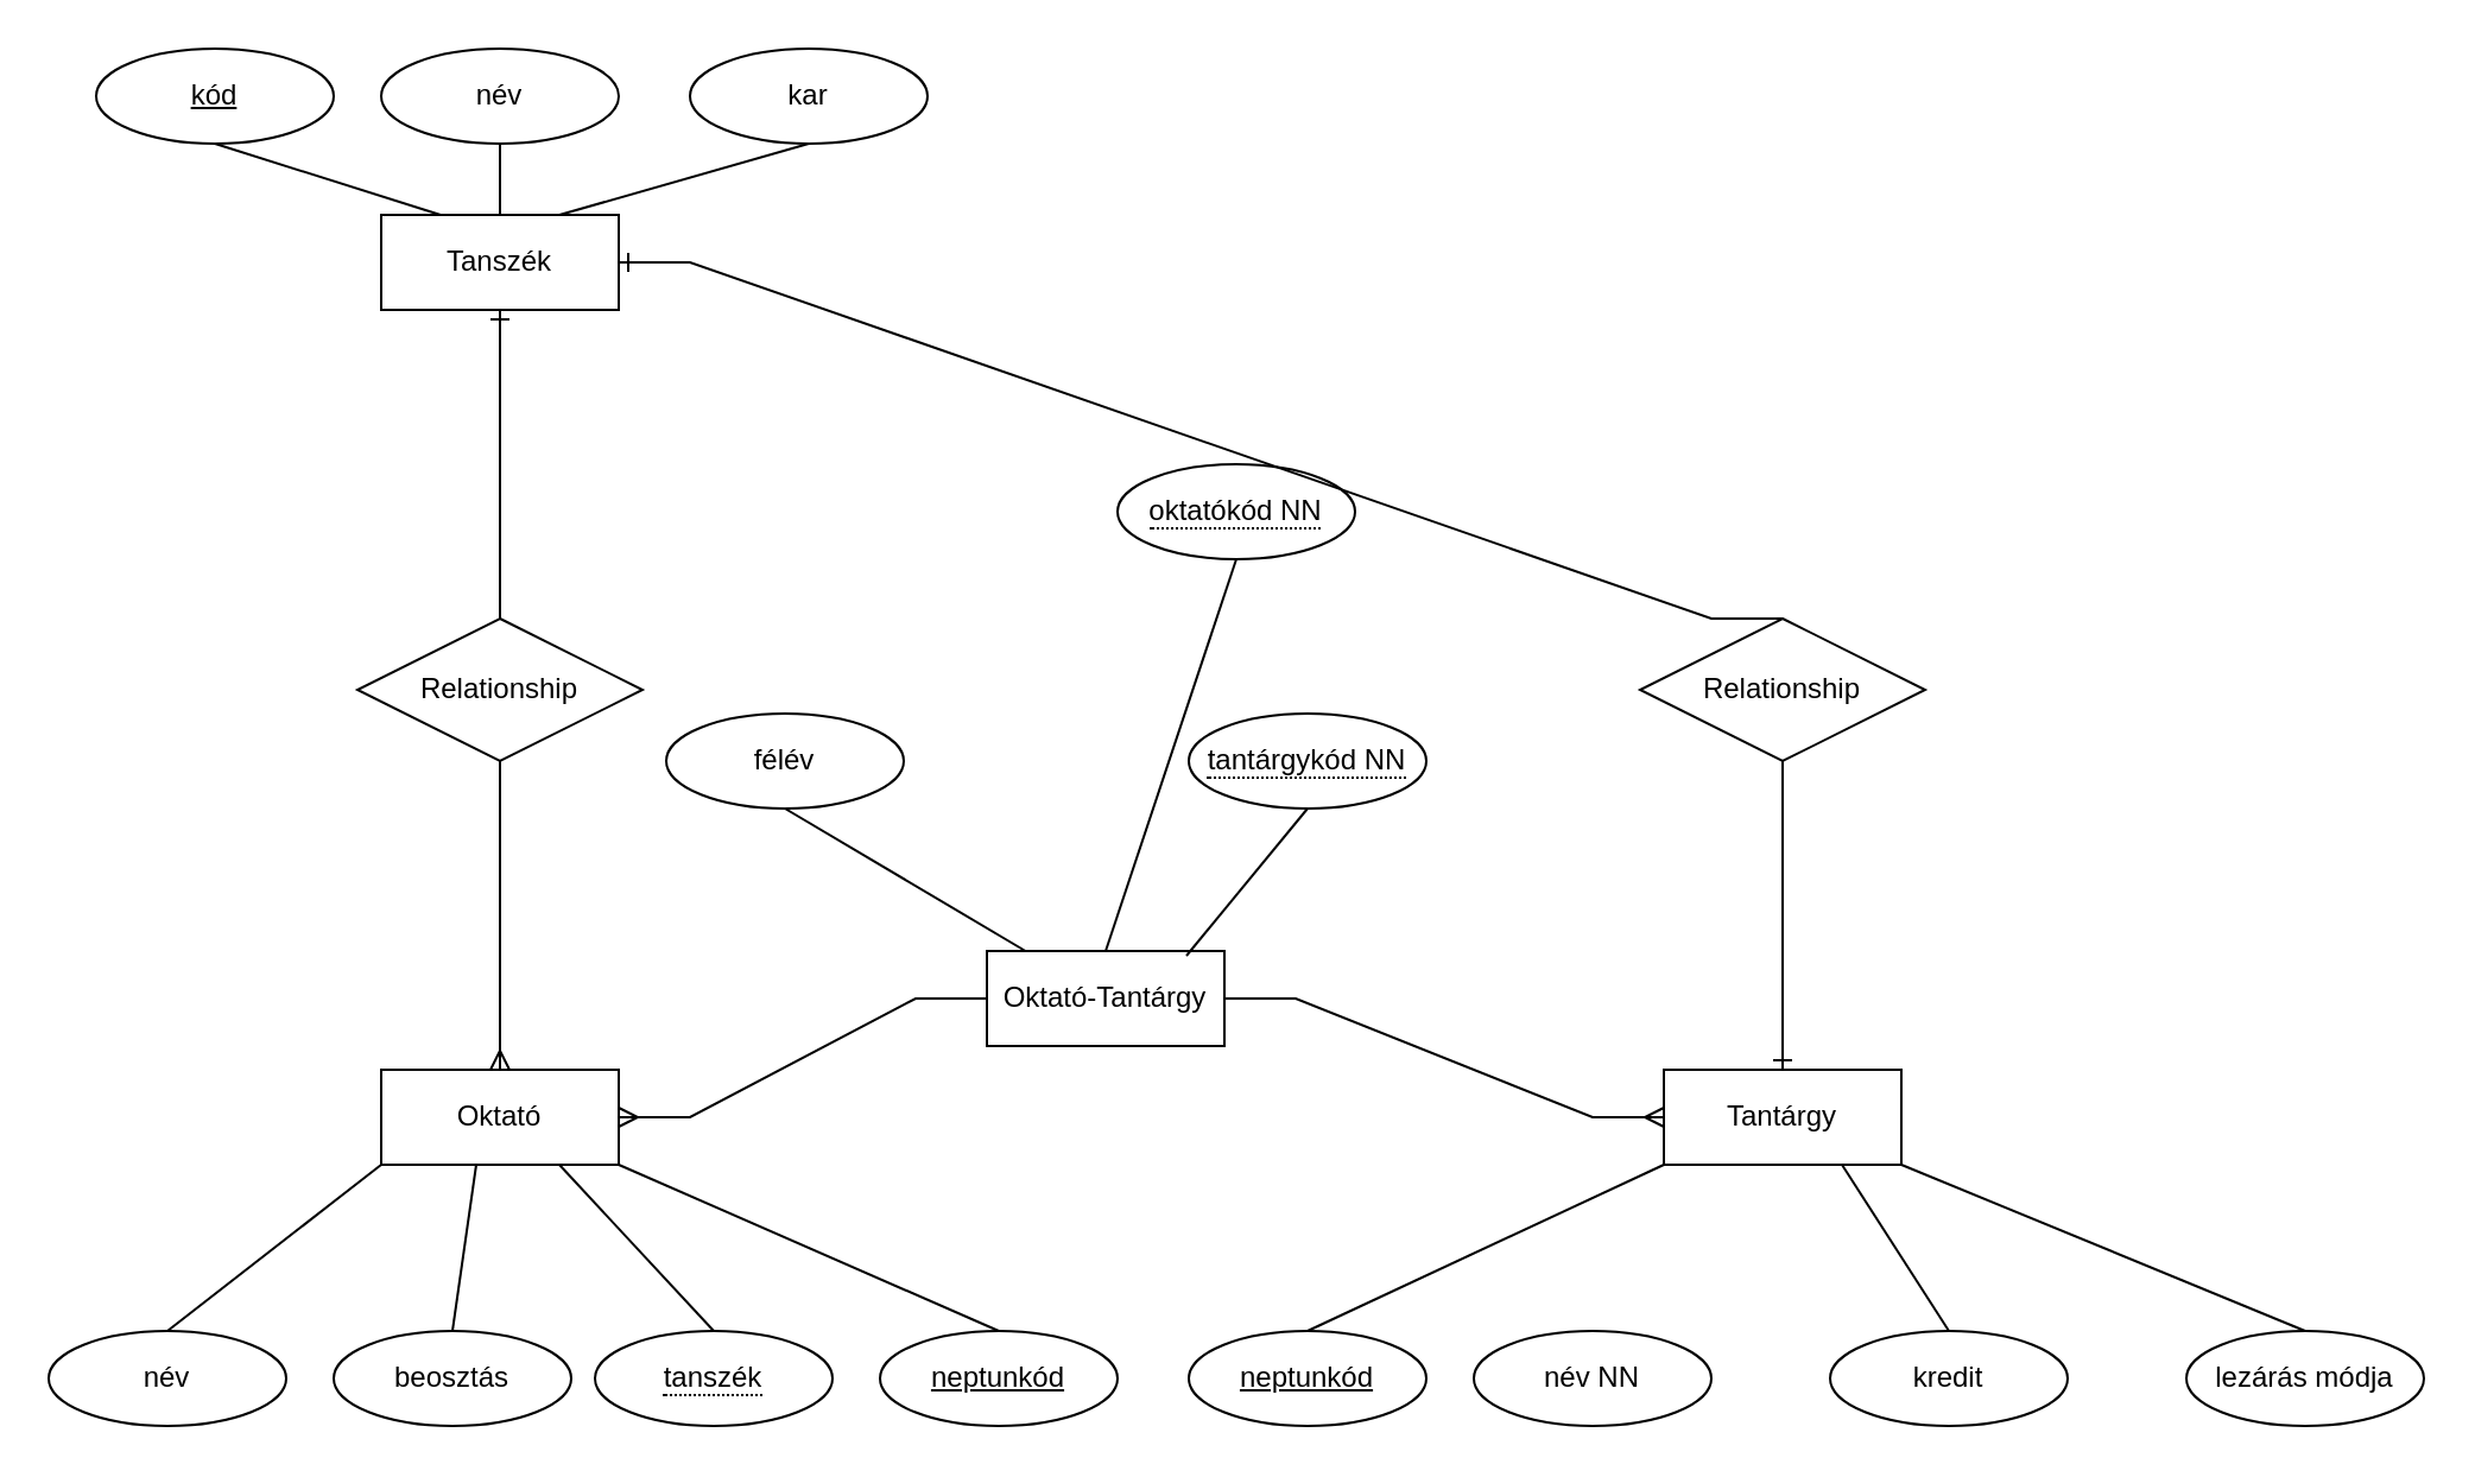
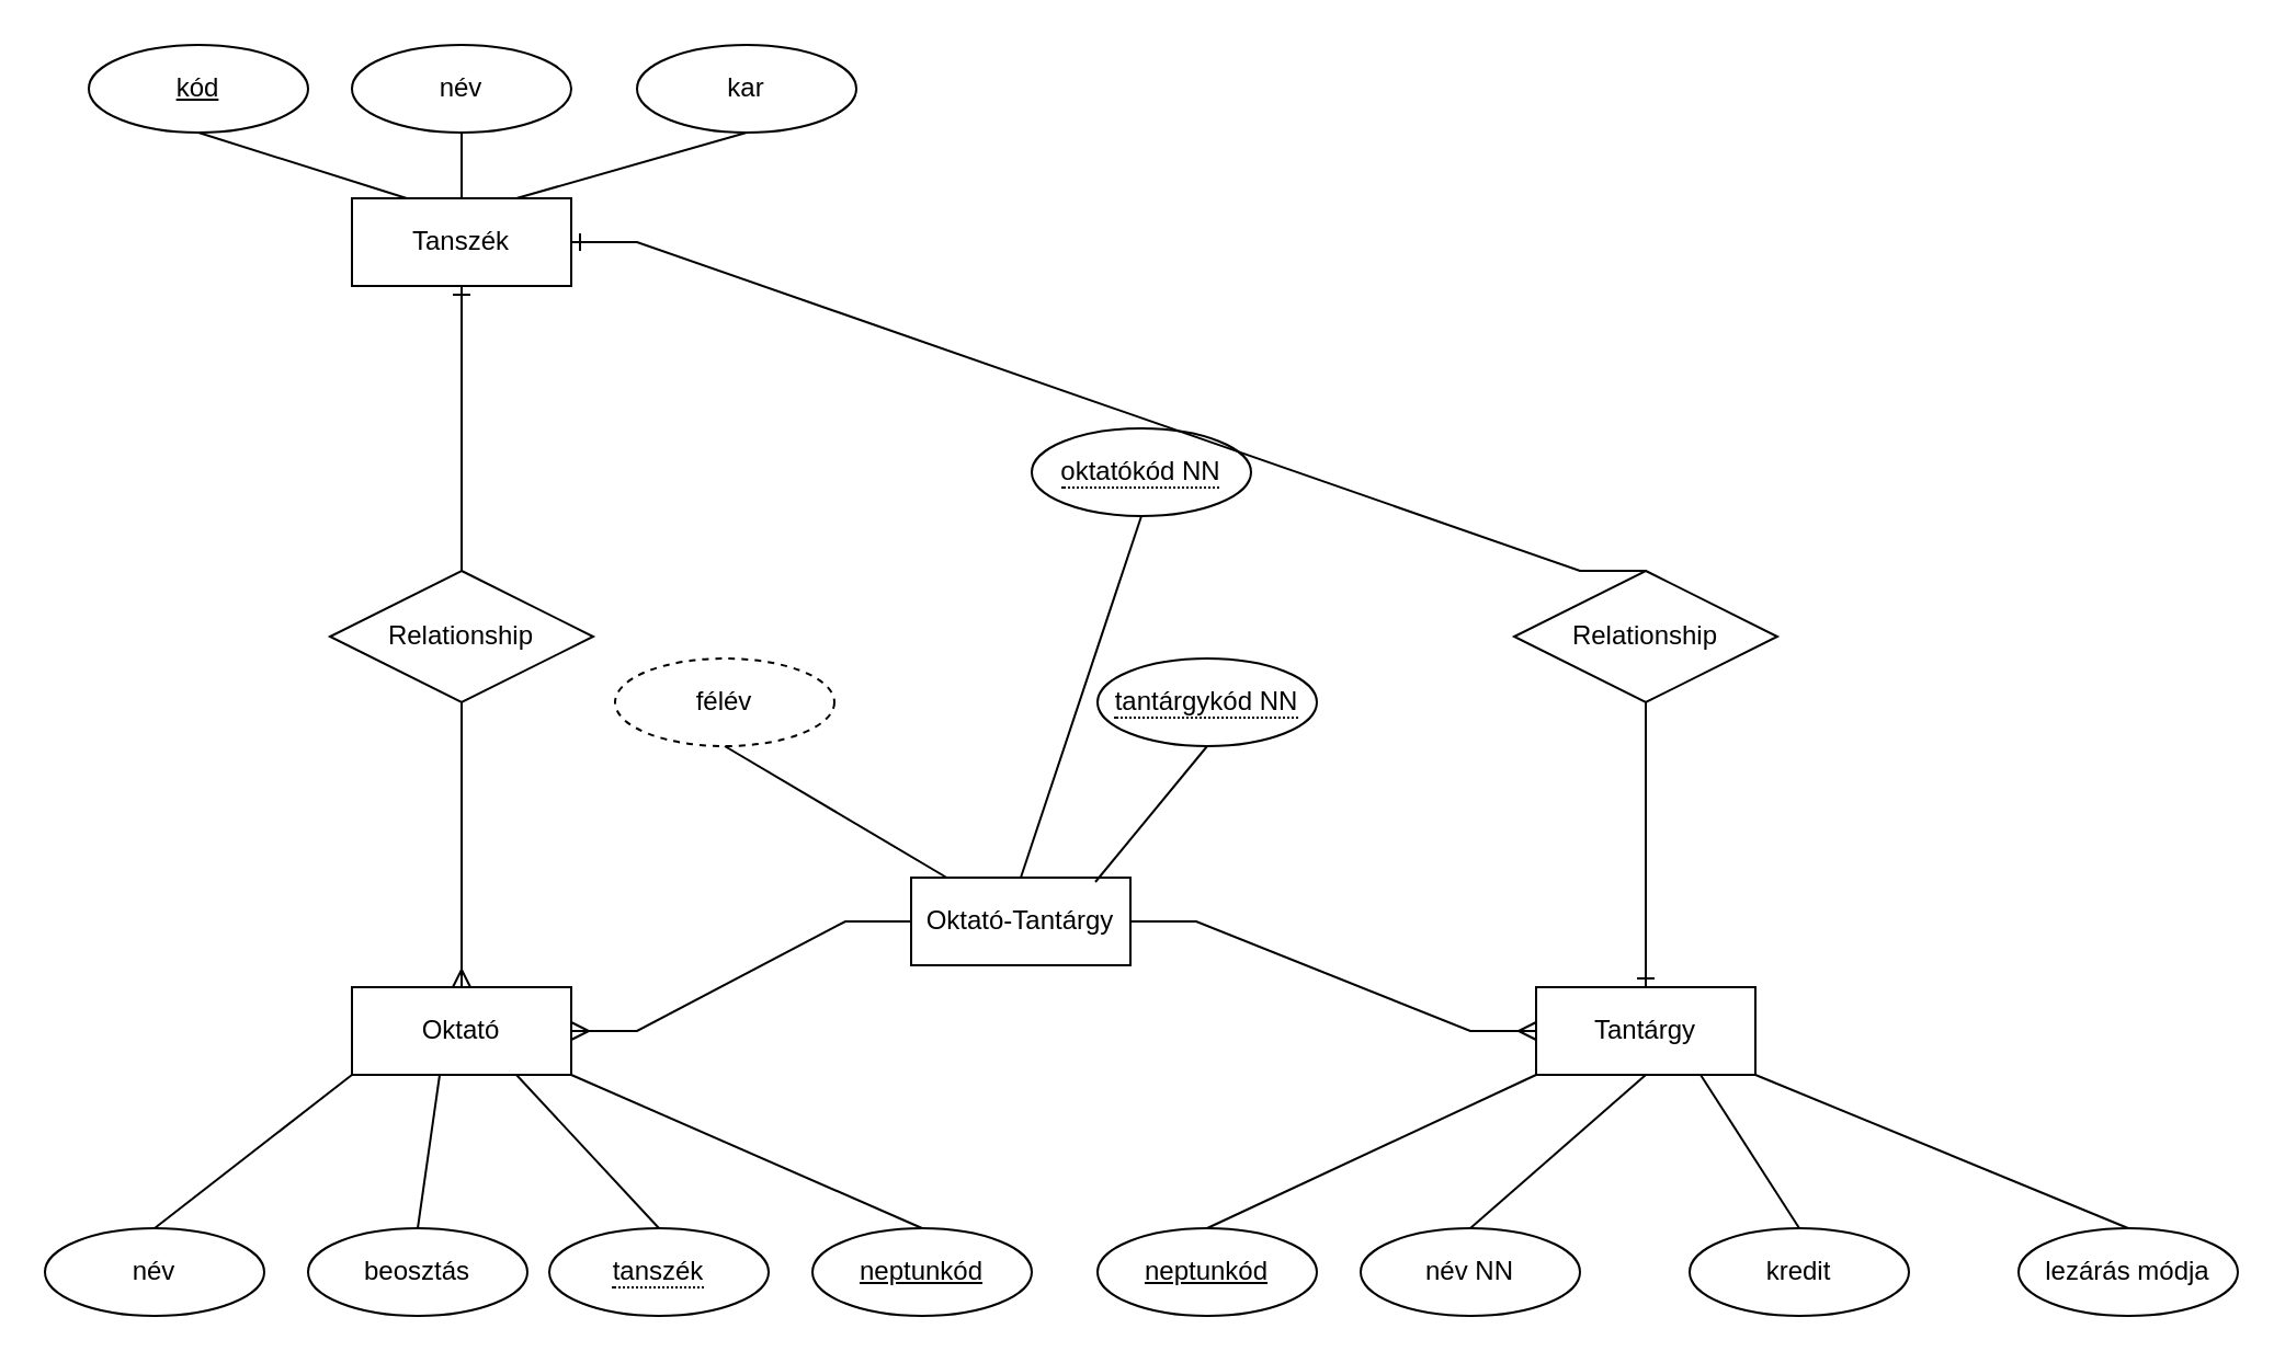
  <mxCell id="0" />
  <mxCell id="1" parent="0" />
  <mxCell id="2" value="Oktató" style="whiteSpace=wrap;html=1;align=center;" vertex="1" parent="1"><mxGeometry x="160" y="450" width="100" height="40" as="geometry" /></mxCell>
  <mxCell id="3" value="Tantárgy" style="whiteSpace=wrap;html=1;align=center;" vertex="1" parent="1"><mxGeometry x="700" y="450" width="100" height="40" as="geometry" /></mxCell>
  <mxCell id="4" value="Tanszék" style="whiteSpace=wrap;html=1;align=center;" vertex="1" parent="1"><mxGeometry x="160" y="90" width="100" height="40" as="geometry" /></mxCell>
  <mxCell id="5" value="Relationship" style="shape=rhombus;perimeter=rhombusPerimeter;whiteSpace=wrap;html=1;align=center;" vertex="1" parent="1"><mxGeometry x="150" y="260" width="120" height="60" as="geometry" /></mxCell>
  <mxCell id="6" value="Relationship" style="shape=rhombus;perimeter=rhombusPerimeter;whiteSpace=wrap;html=1;align=center;" vertex="1" parent="1"><mxGeometry x="690" y="260" width="120" height="60" as="geometry" /></mxCell>
  <mxCell id="7" value="név" style="ellipse;whiteSpace=wrap;html=1;align=center;" vertex="1" parent="1"><mxGeometry x="160" y="20" width="100" height="40" as="geometry" /></mxCell>
  <mxCell id="8" value="kar" style="ellipse;whiteSpace=wrap;html=1;align=center;" vertex="1" parent="1"><mxGeometry x="290" y="20" width="100" height="40" as="geometry" /></mxCell>
  <mxCell id="9" value="kód" style="ellipse;whiteSpace=wrap;html=1;align=center;fontStyle=4;" vertex="1" parent="1"><mxGeometry x="40" y="20" width="100" height="40" as="geometry" /></mxCell>
  <mxCell id="10" value="név" style="ellipse;whiteSpace=wrap;html=1;align=center;" vertex="1" parent="1"><mxGeometry x="20" y="560" width="100" height="40" as="geometry" /></mxCell>
  <mxCell id="11" value="beosztás" style="ellipse;whiteSpace=wrap;html=1;align=center;" vertex="1" parent="1"><mxGeometry x="140" y="560" width="100" height="40" as="geometry" /></mxCell>
  <mxCell id="12" value="&lt;span style=&quot;border-bottom: 1px dotted&quot;&gt;tanszék&lt;/span&gt;" style="ellipse;whiteSpace=wrap;html=1;align=center;" vertex="1" parent="1"><mxGeometry x="250" y="560" width="100" height="40" as="geometry" /></mxCell>
  <mxCell id="13" value="neptunkód" style="ellipse;whiteSpace=wrap;html=1;align=center;fontStyle=4;" vertex="1" parent="1"><mxGeometry x="370" y="560" width="100" height="40" as="geometry" /></mxCell>
  <mxCell id="14" value="" style="endArrow=none;html=1;rounded=0;exitX=0.5;exitY=1;exitDx=0;exitDy=0;entryX=0.25;entryY=0;entryDx=0;entryDy=0;" edge="1" parent="1" source="9" target="4"><mxGeometry relative="1" as="geometry"><mxPoint x="350" y="320" as="sourcePoint" /><mxPoint x="510" y="320" as="targetPoint" /></mxGeometry></mxCell>
  <mxCell id="15" value="" style="endArrow=none;html=1;rounded=0;exitX=0.5;exitY=1;exitDx=0;exitDy=0;" edge="1" parent="1" source="7" target="4"><mxGeometry relative="1" as="geometry"><mxPoint x="350" y="320" as="sourcePoint" /><mxPoint x="510" y="320" as="targetPoint" /></mxGeometry></mxCell>
  <mxCell id="16" value="" style="endArrow=none;html=1;rounded=0;exitX=0.75;exitY=0;exitDx=0;exitDy=0;entryX=0.5;entryY=1;entryDx=0;entryDy=0;" edge="1" parent="1" source="4" target="8"><mxGeometry relative="1" as="geometry"><mxPoint x="350" y="320" as="sourcePoint" /><mxPoint x="510" y="320" as="targetPoint" /></mxGeometry></mxCell>
  <mxCell id="17" value="" style="endArrow=none;html=1;rounded=0;exitX=0;exitY=1;exitDx=0;exitDy=0;entryX=0.5;entryY=0;entryDx=0;entryDy=0;" edge="1" parent="1" source="2" target="10"><mxGeometry relative="1" as="geometry"><mxPoint x="350" y="320" as="sourcePoint" /><mxPoint x="510" y="320" as="targetPoint" /></mxGeometry></mxCell>
  <mxCell id="18" value="" style="endArrow=none;html=1;rounded=0;exitX=0.4;exitY=1;exitDx=0;exitDy=0;exitPerimeter=0;entryX=0.5;entryY=0;entryDx=0;entryDy=0;" edge="1" parent="1" source="2" target="11"><mxGeometry relative="1" as="geometry"><mxPoint x="350" y="320" as="sourcePoint" /><mxPoint x="510" y="320" as="targetPoint" /></mxGeometry></mxCell>
  <mxCell id="19" value="" style="endArrow=none;html=1;rounded=0;exitX=0.75;exitY=1;exitDx=0;exitDy=0;entryX=0.5;entryY=0;entryDx=0;entryDy=0;" edge="1" parent="1" source="2" target="12"><mxGeometry relative="1" as="geometry"><mxPoint x="350" y="320" as="sourcePoint" /><mxPoint x="510" y="320" as="targetPoint" /></mxGeometry></mxCell>
  <mxCell id="20" value="" style="endArrow=none;html=1;rounded=0;exitX=1;exitY=1;exitDx=0;exitDy=0;entryX=0.5;entryY=0;entryDx=0;entryDy=0;" edge="1" parent="1" source="2" target="13"><mxGeometry relative="1" as="geometry"><mxPoint x="350" y="320" as="sourcePoint" /><mxPoint x="510" y="320" as="targetPoint" /></mxGeometry></mxCell>
  <mxCell id="21" value="neptunkód" style="ellipse;whiteSpace=wrap;html=1;align=center;fontStyle=4;" vertex="1" parent="1"><mxGeometry x="500" y="560" width="100" height="40" as="geometry" /></mxCell>
  <mxCell id="22" value="név NN" style="ellipse;whiteSpace=wrap;html=1;align=center;" vertex="1" parent="1"><mxGeometry x="620" y="560" width="100" height="40" as="geometry" /></mxCell>
  <mxCell id="23" value="kredit" style="ellipse;whiteSpace=wrap;html=1;align=center;" vertex="1" parent="1"><mxGeometry x="770" y="560" width="100" height="40" as="geometry" /></mxCell>
  <mxCell id="24" value="lezárás módja" style="ellipse;whiteSpace=wrap;html=1;align=center;" vertex="1" parent="1"><mxGeometry x="920" y="560" width="100" height="40" as="geometry" /></mxCell>
  <mxCell id="25" value="" style="endArrow=none;html=1;rounded=0;entryX=0.5;entryY=0;entryDx=0;entryDy=0;exitX=0;exitY=1;exitDx=0;exitDy=0;" edge="1" parent="1" source="3" target="21"><mxGeometry relative="1" as="geometry"><mxPoint x="350" y="320" as="sourcePoint" /><mxPoint x="510" y="320" as="targetPoint" /></mxGeometry></mxCell>
+ <mxCell id="26" value="" style="endArrow=none;html=1;rounded=0;entryX=0.5;entryY=0;entryDx=0;entryDy=0;exitX=0.5;exitY=1;exitDx=0;exitDy=0;" edge="1" parent="1" source="3" target="22"><mxGeometry relative="1" as="geometry"><mxPoint x="350" y="320" as="sourcePoint" /><mxPoint x="510" y="320" as="targetPoint" /></mxGeometry></mxCell>
  <mxCell id="27" value="" style="endArrow=none;html=1;rounded=0;entryX=0.5;entryY=0;entryDx=0;entryDy=0;exitX=0.75;exitY=1;exitDx=0;exitDy=0;" edge="1" parent="1" source="3" target="23"><mxGeometry relative="1" as="geometry"><mxPoint x="350" y="320" as="sourcePoint" /><mxPoint x="510" y="320" as="targetPoint" /></mxGeometry></mxCell>
  <mxCell id="28" value="" style="endArrow=none;html=1;rounded=0;entryX=0.5;entryY=0;entryDx=0;entryDy=0;exitX=1;exitY=1;exitDx=0;exitDy=0;" edge="1" parent="1" source="3" target="24"><mxGeometry relative="1" as="geometry"><mxPoint x="350" y="320" as="sourcePoint" /><mxPoint x="510" y="320" as="targetPoint" /></mxGeometry></mxCell>
  <mxCell id="29" value="" style="fontSize=12;html=1;endArrow=ERmany;rounded=0;exitX=0.5;exitY=1;exitDx=0;exitDy=0;entryX=0.5;entryY=0;entryDx=0;entryDy=0;" edge="1" parent="1" source="5" target="2"><mxGeometry width="100" height="100" relative="1" as="geometry"><mxPoint x="380" y="370" as="sourcePoint" /><mxPoint x="480" y="270" as="targetPoint" /></mxGeometry></mxCell>
  <mxCell id="30" value="" style="fontSize=12;html=1;endArrow=ERone;endFill=1;rounded=0;exitX=0.5;exitY=0;exitDx=0;exitDy=0;entryX=0.5;entryY=1;entryDx=0;entryDy=0;" edge="1" parent="1" source="5" target="4"><mxGeometry width="100" height="100" relative="1" as="geometry"><mxPoint x="380" y="370" as="sourcePoint" /><mxPoint x="480" y="270" as="targetPoint" /></mxGeometry></mxCell>
  <mxCell id="31" value="Oktató-Tantárgy" style="whiteSpace=wrap;html=1;align=center;" vertex="1" parent="1"><mxGeometry x="415" y="400" width="100" height="40" as="geometry" /></mxCell>
  <mxCell id="32" value="" style="edgeStyle=entityRelationEdgeStyle;fontSize=12;html=1;endArrow=ERmany;rounded=0;exitX=1;exitY=0.5;exitDx=0;exitDy=0;entryX=0;entryY=0.5;entryDx=0;entryDy=0;" edge="1" parent="1" source="31" target="3"><mxGeometry width="100" height="100" relative="1" as="geometry"><mxPoint x="380" y="370" as="sourcePoint" /><mxPoint x="480" y="270" as="targetPoint" /></mxGeometry></mxCell>
  <mxCell id="33" value="&lt;span style=&quot;border-bottom: 1px dotted&quot;&gt;oktatókód NN&lt;/span&gt;" style="ellipse;whiteSpace=wrap;html=1;align=center;" vertex="1" parent="1"><mxGeometry x="470" y="195" width="100" height="40" as="geometry" /></mxCell>
  <mxCell id="34" value="&lt;span style=&quot;border-bottom: 1px dotted&quot;&gt;tantárgykód NN&lt;/span&gt;" style="ellipse;whiteSpace=wrap;html=1;align=center;" vertex="1" parent="1"><mxGeometry x="500" y="300" width="100" height="40" as="geometry" /></mxCell>
- <mxCell id="35" value="félév" style="ellipse;whiteSpace=wrap;html=1;align=center;" vertex="1" parent="1"><mxGeometry x="280" y="300" width="100" height="40" as="geometry" /></mxCell>
+ <mxCell id="35" value="félév" style="ellipse;whiteSpace=wrap;html=1;align=center;dashed=1;" vertex="1" parent="1"><mxGeometry x="280" y="300" width="100" height="40" as="geometry" /></mxCell>
  <mxCell id="36" value="" style="endArrow=none;html=1;rounded=0;exitX=0.5;exitY=1;exitDx=0;exitDy=0;" edge="1" parent="1" source="35" target="31"><mxGeometry relative="1" as="geometry"><mxPoint x="350" y="320" as="sourcePoint" /><mxPoint x="510" y="320" as="targetPoint" /></mxGeometry></mxCell>
  <mxCell id="37" value="" style="endArrow=none;html=1;rounded=0;exitX=0.5;exitY=1;exitDx=0;exitDy=0;entryX=0.5;entryY=0;entryDx=0;entryDy=0;" edge="1" parent="1" source="33" target="31"><mxGeometry relative="1" as="geometry"><mxPoint x="350" y="320" as="sourcePoint" /><mxPoint x="510" y="320" as="targetPoint" /></mxGeometry></mxCell>
  <mxCell id="38" value="" style="endArrow=none;html=1;rounded=0;entryX=0.5;entryY=1;entryDx=0;entryDy=0;exitX=0.84;exitY=0.05;exitDx=0;exitDy=0;exitPerimeter=0;" edge="1" parent="1" source="31" target="34"><mxGeometry relative="1" as="geometry"><mxPoint x="350" y="320" as="sourcePoint" /><mxPoint x="510" y="320" as="targetPoint" /></mxGeometry></mxCell>
  <mxCell id="39" value="" style="edgeStyle=entityRelationEdgeStyle;fontSize=12;html=1;endArrow=ERmany;rounded=0;exitX=0;exitY=0.5;exitDx=0;exitDy=0;entryX=1;entryY=0.5;entryDx=0;entryDy=0;" edge="1" parent="1" source="31" target="2"><mxGeometry width="100" height="100" relative="1" as="geometry"><mxPoint x="380" y="370" as="sourcePoint" /><mxPoint x="480" y="270" as="targetPoint" /></mxGeometry></mxCell>
  <mxCell id="40" value="" style="edgeStyle=entityRelationEdgeStyle;fontSize=12;html=1;endArrow=ERone;endFill=1;rounded=0;exitX=0.5;exitY=0;exitDx=0;exitDy=0;entryX=1;entryY=0.5;entryDx=0;entryDy=0;" edge="1" parent="1" source="6" target="4"><mxGeometry width="100" height="100" relative="1" as="geometry"><mxPoint x="380" y="370" as="sourcePoint" /><mxPoint x="480" y="270" as="targetPoint" /></mxGeometry></mxCell>
  <mxCell id="41" value="" style="edgeStyle=orthogonalEdgeStyle;fontSize=12;html=1;endArrow=ERone;endFill=1;rounded=0;exitX=0.5;exitY=1;exitDx=0;exitDy=0;entryX=0.5;entryY=0;entryDx=0;entryDy=0;" edge="1" parent="1" source="6" target="3"><mxGeometry width="100" height="100" relative="1" as="geometry"><mxPoint x="380" y="370" as="sourcePoint" /><mxPoint x="480" y="270" as="targetPoint" /></mxGeometry></mxCell>
